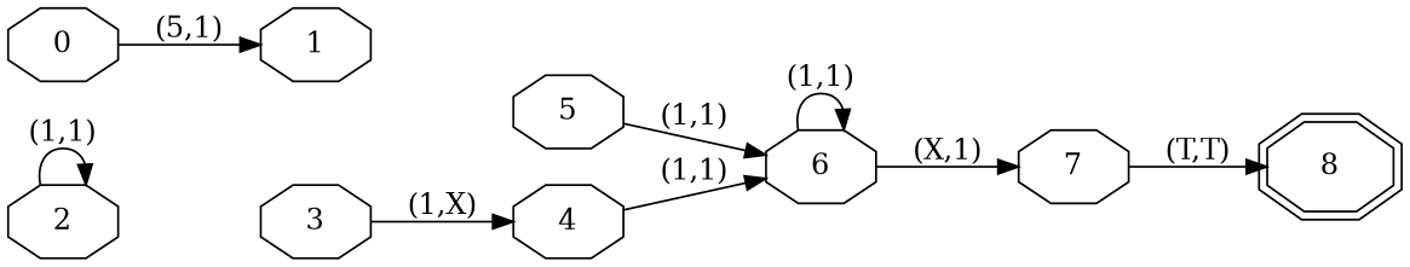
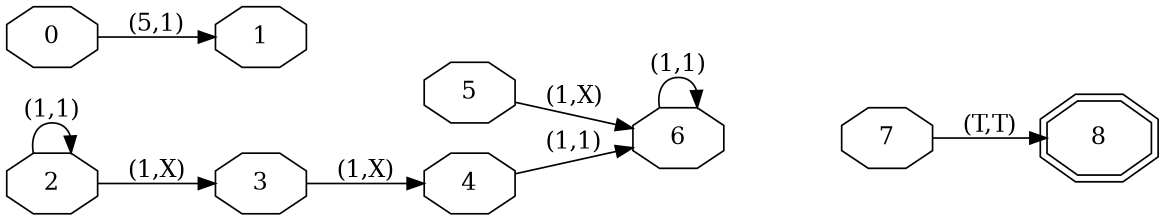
  digraph {
    rankdir=LR
    node [shape=octagon]
    n1 [label=7]
    n2 [label=8 shape=doubleoctagon]
    n3 [label=6]
    n4 [label=5]
    n5 [label=4]
    n6 [label=3]
    n7 [label=2]
    n8 [label=1]
    n9 [label=0]
    n1 -> n2 [label="(T,T)"]
-   n3 -> n1 [label="(X,1)"]
    n3 -> n3 [label="(1,1)"]
-   n4 -> n3 [label="(1,1)"]
+   n4 -> n3 [label="(1,X)"]
    n5 -> n3 [label="(1,1)"]
    n6 -> n5 [label="(1,X)"]
+   n7 -> n6 [label="(1,X)"]
    n7 -> n7 [label="(1,1)"]
    n9 -> n8 [label="(5,1)"]
  }
